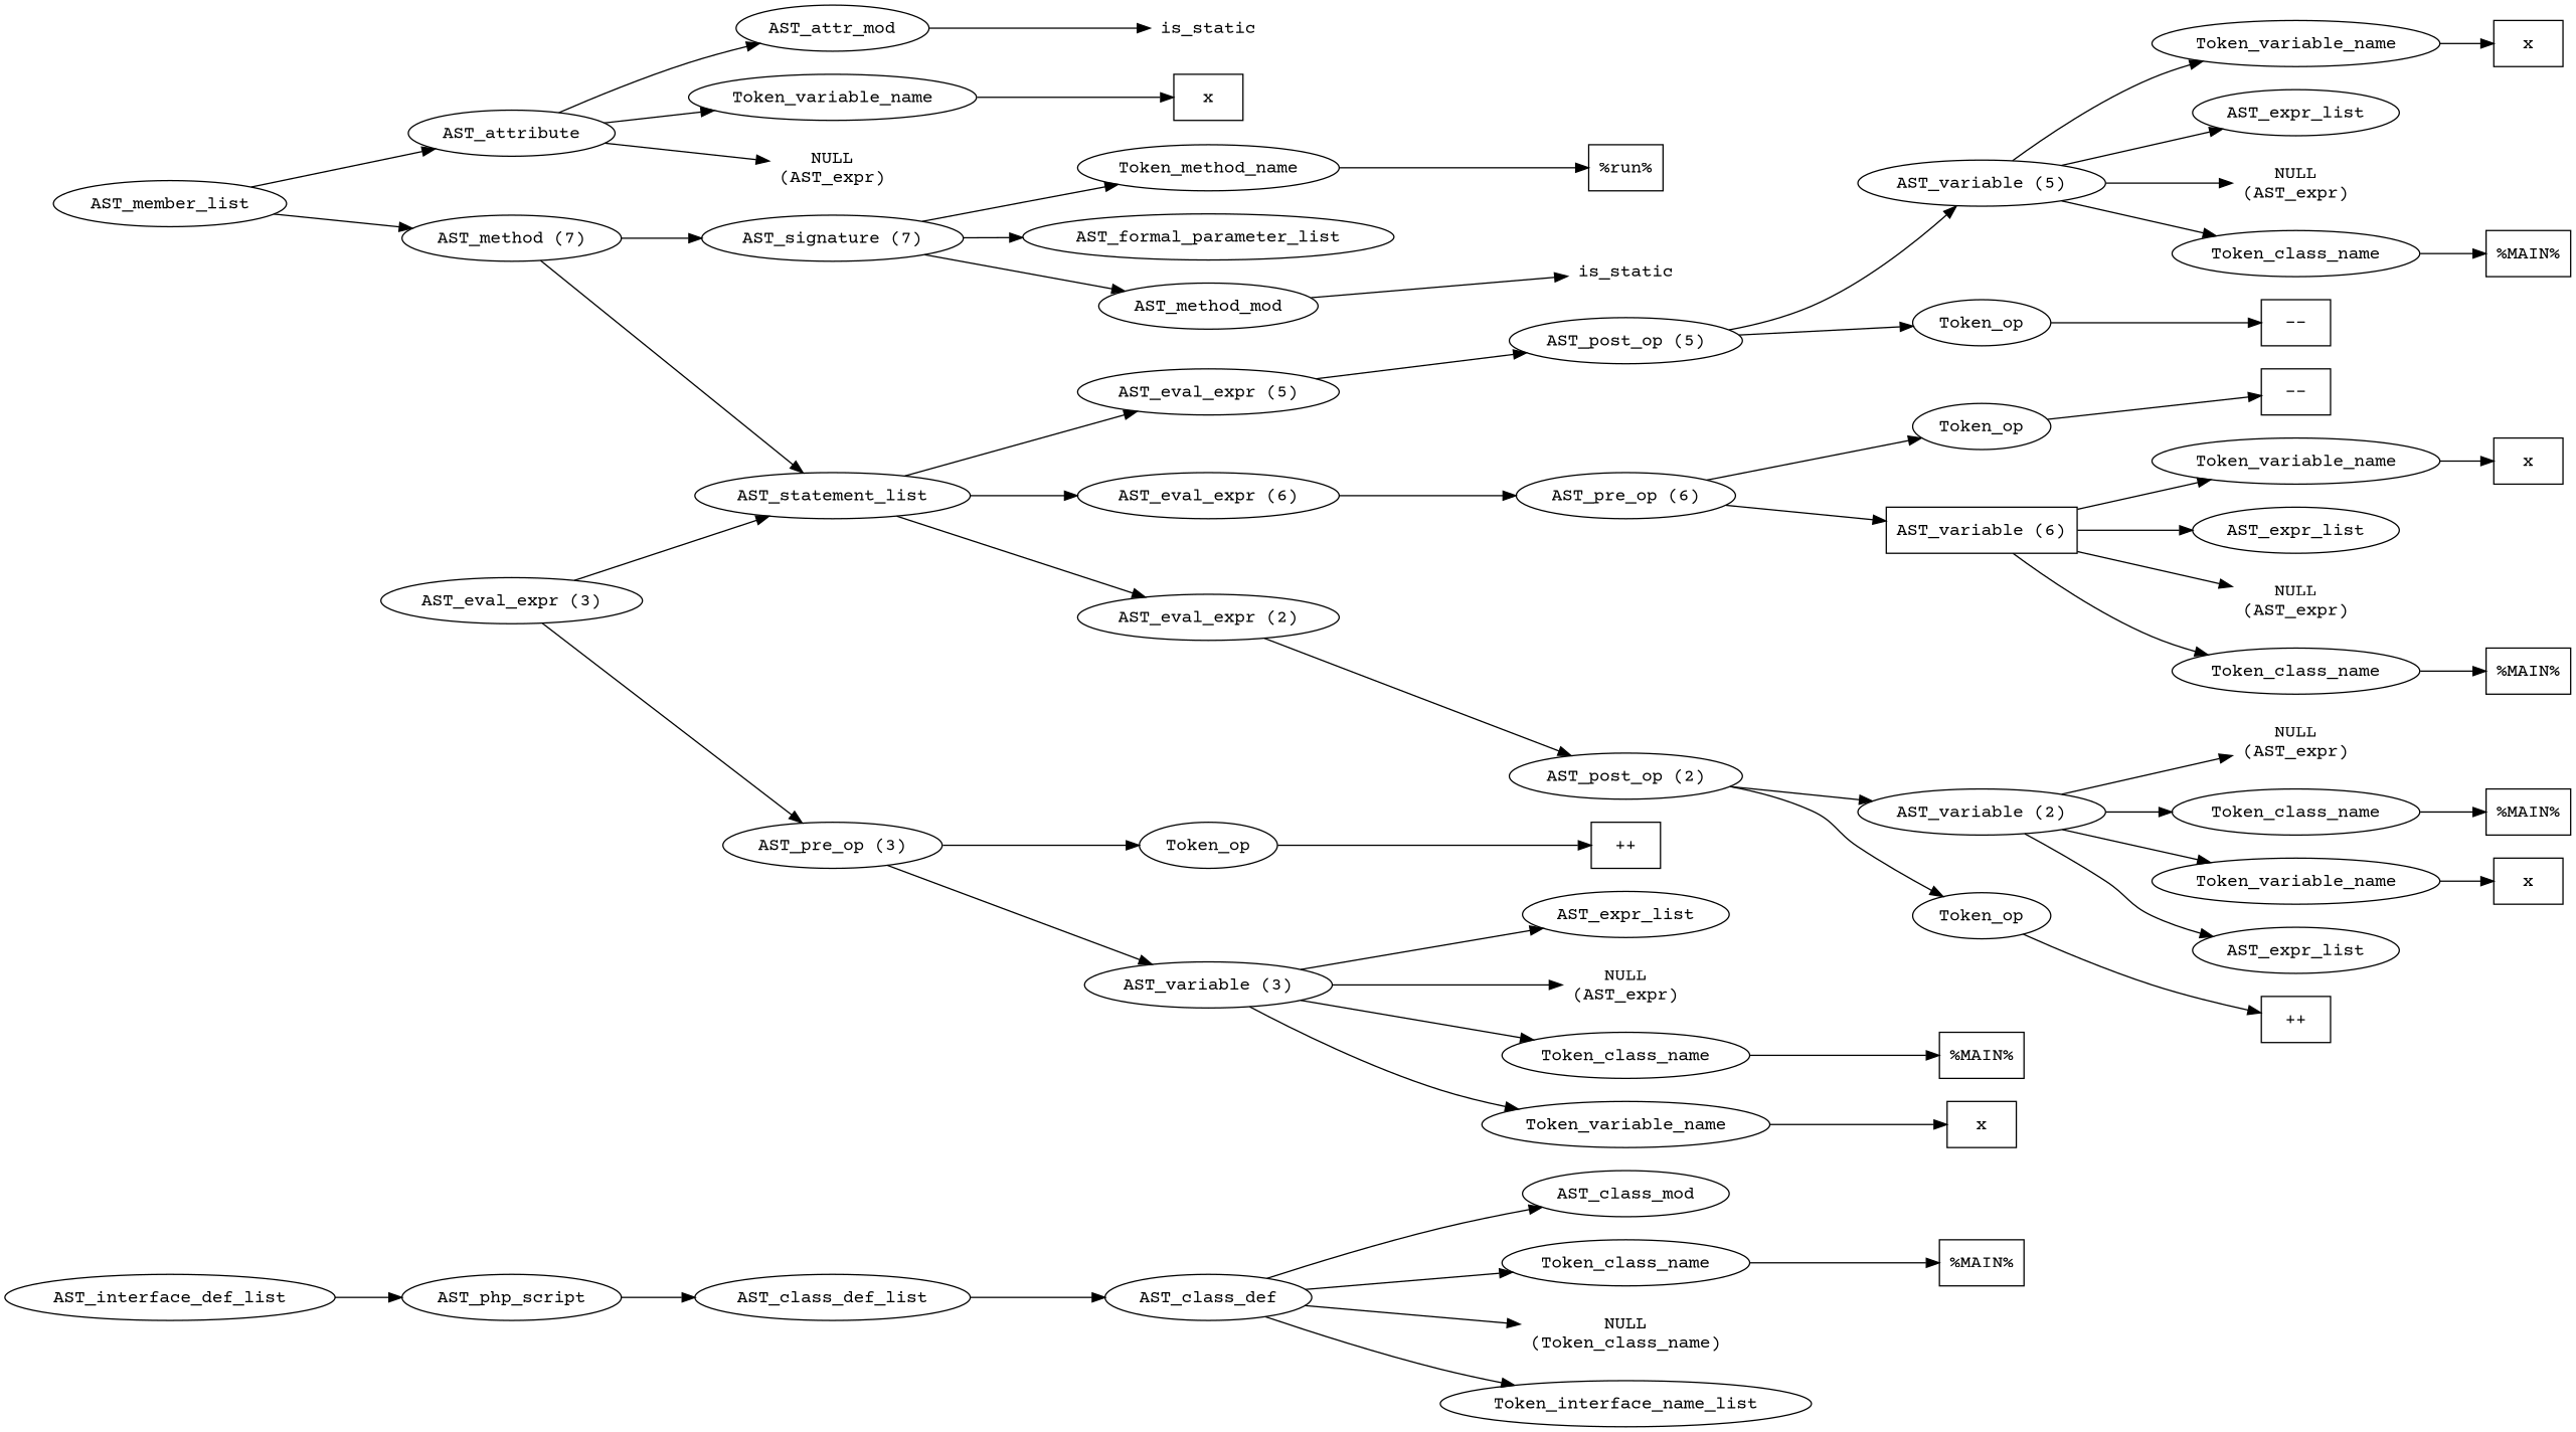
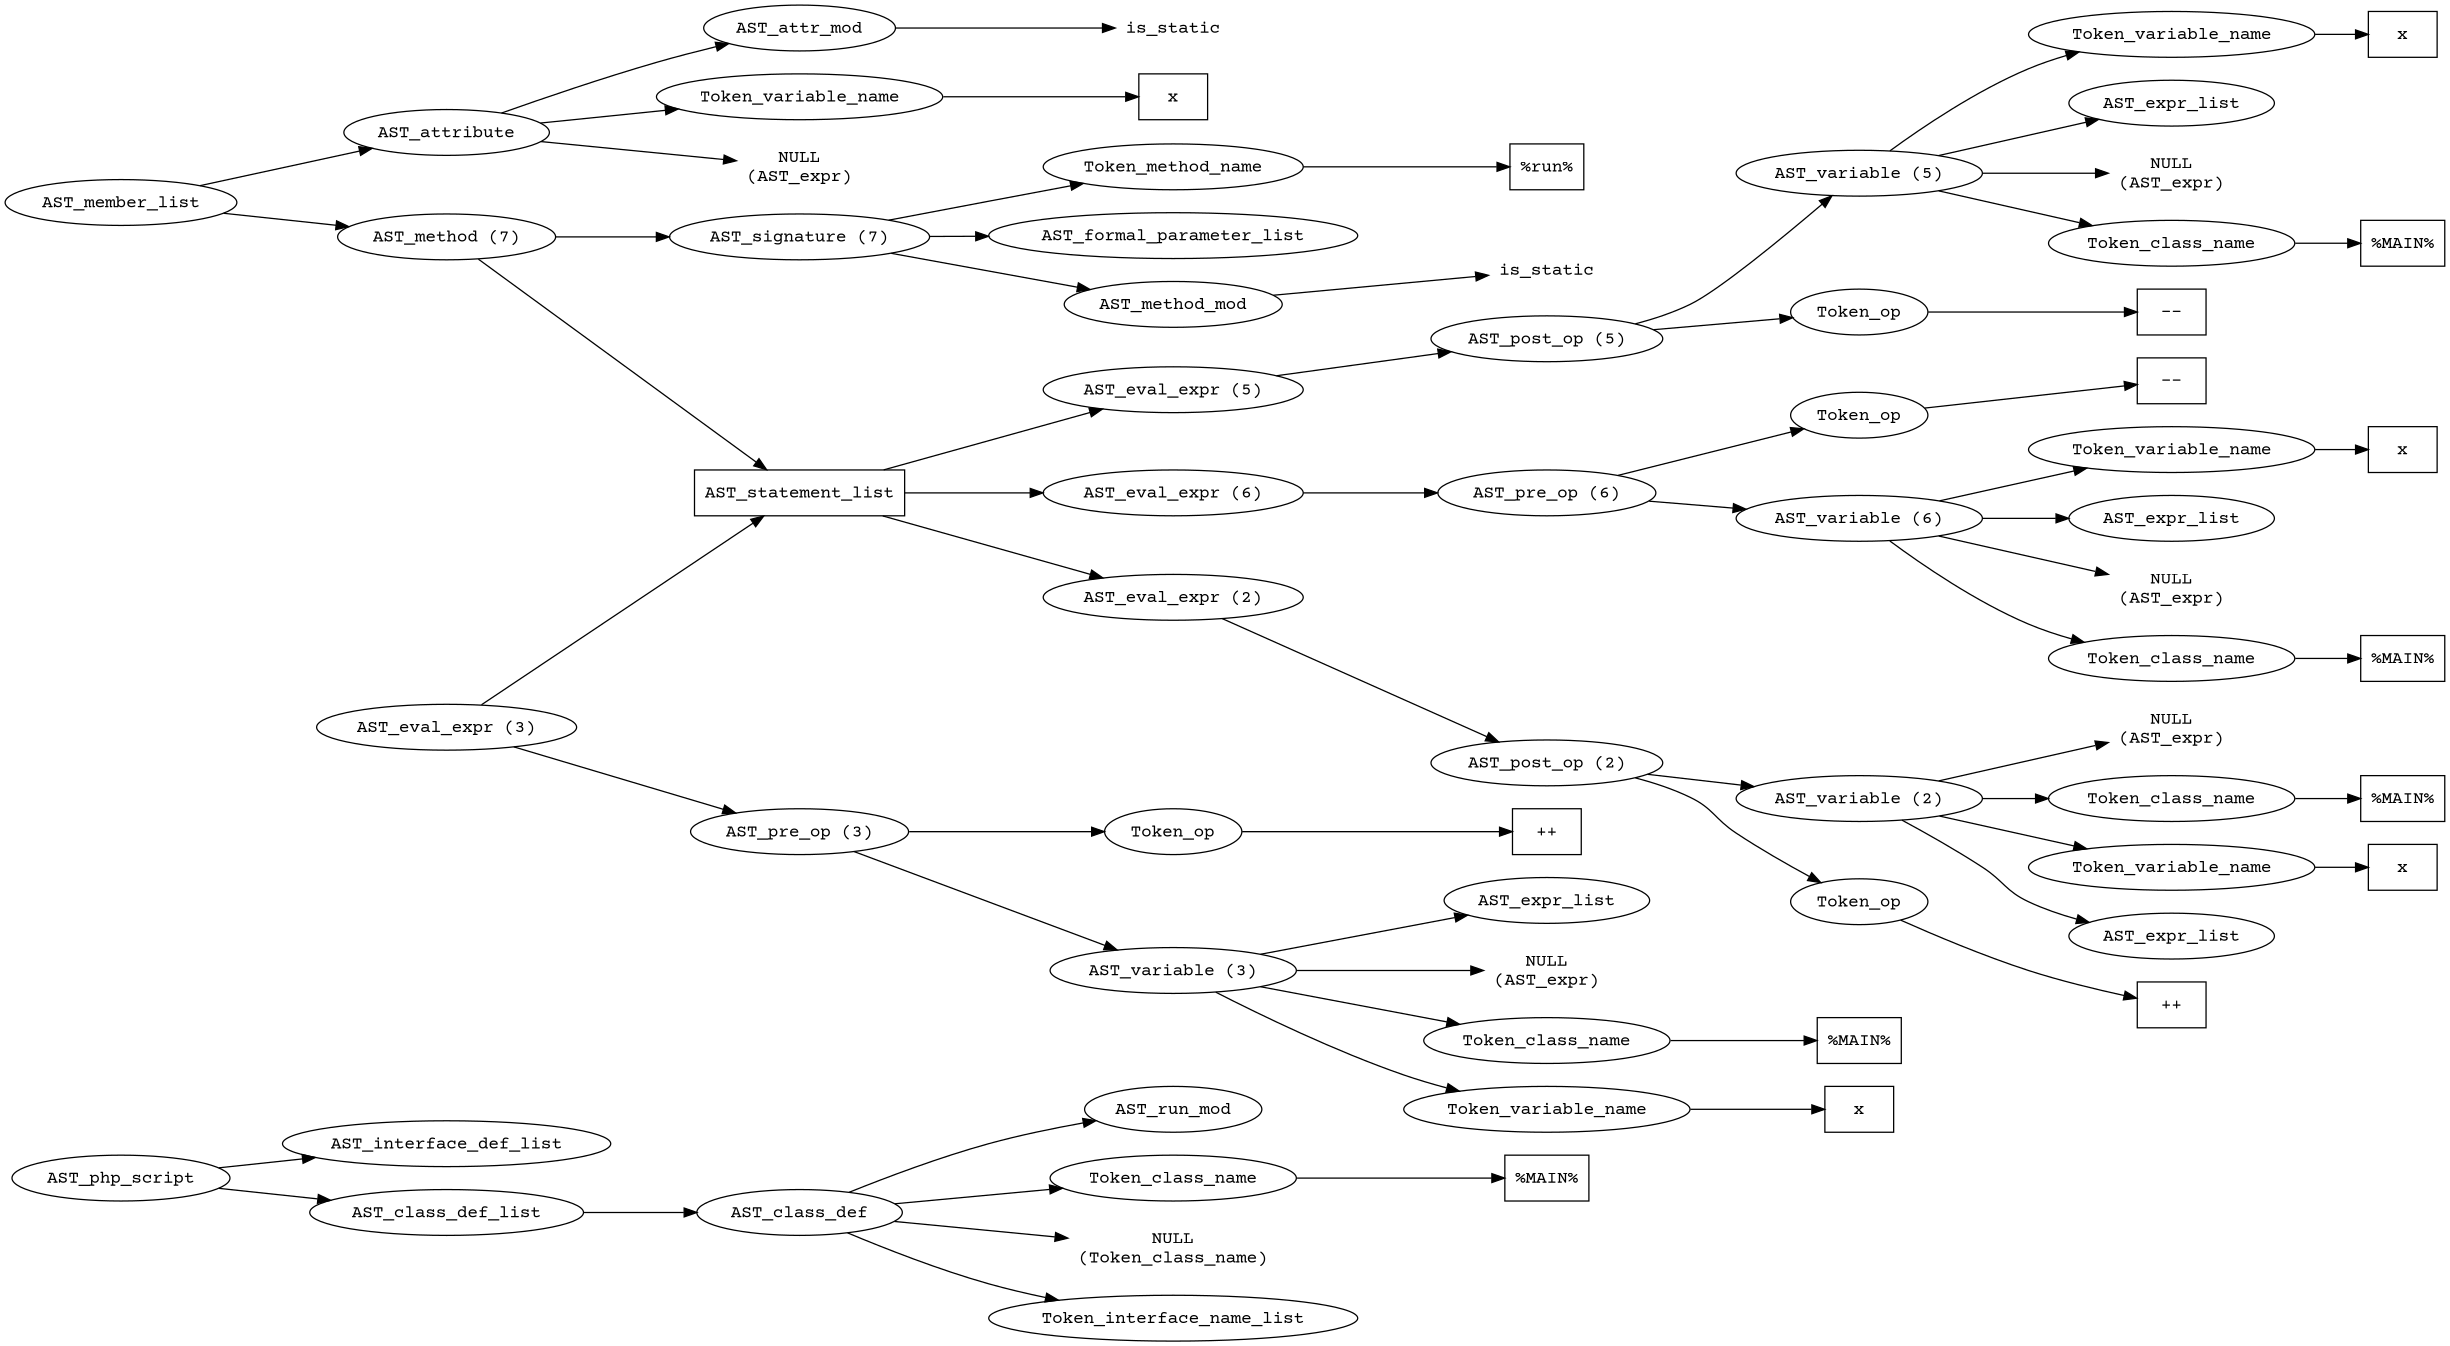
  digraph {
    fontname="Courier Prime"
    rankdir=LR
    node [fontname="Courier Prime"]
    edge [fontname="Courier Prime"]
    n1 [label=AST_php_script]
    n2 [label=AST_interface_def_list]
    n3 [label=AST_class_def_list]
    n4 [label=AST_class_def]
-   n5 [label=AST_class_mod]
+   n5 [label=AST_run_mod]
    n6 [label=Token_class_name]
    n7 [label="NULL\n(Token_class_name)" shape=plaintext]
    n8 [label=Token_interface_name_list]
    n9 [label="%MAIN%" shape=box]
    n10 [label=AST_member_list]
    n11 [label="AST_method (7)"]
    n12 [label=AST_attribute]
    n13 [label="AST_signature (7)"]
-   n14 [label=AST_statement_list]
+   n14 [label=AST_statement_list shape=box]
    n15 [label=AST_attr_mod]
    n16 [label=Token_variable_name]
    n17 [label="NULL\n(AST_expr)" shape=plaintext]
    n18 [label=AST_method_mod]
    n19 [label=Token_method_name]
    n20 [label=AST_formal_parameter_list]
    n21 [label="AST_eval_expr (2)"]
    n22 [label="AST_eval_expr (5)"]
    n23 [label="AST_eval_expr (6)"]
    n24 [label=is_static shape=plaintext]
    n25 [label="%run%" shape=box]
    n26 [label="AST_post_op (2)"]
    n27 [label="AST_eval_expr (3)"]
    n28 [label="AST_pre_op (3)"]
    n29 [label="AST_post_op (5)"]
    n30 [label="AST_pre_op (6)"]
    n31 [label="AST_variable (2)"]
    n32 [label=Token_op]
    n33 [label=Token_class_name]
    n34 [label=Token_variable_name]
    n35 [label=AST_expr_list]
    n36 [label="NULL\n(AST_expr)" shape=plaintext]
    n37 [label="++" shape=box]
    n38 [label="%MAIN%" shape=box]
    n39 [label=x shape=box]
    n40 [label=Token_op]
    n41 [label="AST_variable (3)"]
    n42 [label="++" shape=box]
    n43 [label=Token_class_name]
    n44 [label=Token_variable_name]
    n45 [label=AST_expr_list]
    n46 [label="NULL\n(AST_expr)" shape=plaintext]
    n47 [label="%MAIN%" shape=box]
    n48 [label=x shape=box]
    n49 [label="AST_variable (5)"]
    n50 [label=Token_op]
    n51 [label=Token_class_name]
    n52 [label=Token_variable_name]
    n53 [label=AST_expr_list]
    n54 [label="NULL\n(AST_expr)" shape=plaintext]
    n55 [label="--" shape=box]
    n56 [label="%MAIN%" shape=box]
    n57 [label=x shape=box]
    n58 [label=Token_op]
-   n59 [label="AST_variable (6)" shape=box]
+   n59 [label="AST_variable (6)"]
    n60 [label="--" shape=box]
    n61 [label=Token_class_name]
    n62 [label=Token_variable_name]
    n63 [label=AST_expr_list]
    n64 [label="NULL\n(AST_expr)" shape=plaintext]
    n65 [label="%MAIN%" shape=box]
    n66 [label=x shape=box]
    n67 [label=is_static shape=plaintext]
    n68 [label=x shape=box]
-   n2 -> n1
+   n1 -> n2
    n1 -> n3
    n3 -> n4
    n4 -> n5
    n4 -> n6
    n4 -> n7
    n4 -> n8
    n6 -> n9
    n10 -> n11
    n10 -> n12
    n11 -> n13
    n11 -> n14
    n12 -> n15
    n12 -> n16
    n12 -> n17
    n13 -> n18
    n13 -> n19
    n13 -> n20
    n14 -> n21
    n14 -> n22
    n14 -> n23
    n15 -> n67
    n16 -> n68
    n18 -> n24
    n19 -> n25
    n21 -> n26
    n22 -> n29
    n23 -> n30
    n26 -> n31
    n26 -> n32
    n27 -> n14
    n27 -> n28
    n28 -> n40
    n28 -> n41
    n29 -> n49
    n29 -> n50
    n30 -> n58
    n30 -> n59
    n31 -> n33
    n31 -> n34
    n31 -> n35
    n31 -> n36
    n32 -> n37
    n33 -> n38
    n34 -> n39
    n40 -> n42
    n41 -> n43
    n41 -> n44
    n41 -> n45
    n41 -> n46
    n43 -> n47
    n44 -> n48
    n49 -> n51
    n49 -> n52
    n49 -> n53
    n49 -> n54
    n50 -> n55
    n51 -> n56
    n52 -> n57
    n58 -> n60
    n59 -> n61
    n59 -> n62
    n59 -> n63
    n59 -> n64
    n61 -> n65
    n62 -> n66
  }
